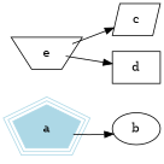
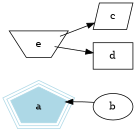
  digraph {
    rankdir=LR
    node [shape=polygon]
    a [color=lightblue peripheries=3 sides=5 style=filled]
    b [shape=""]
    c [lable="hello world" sides=4 skew=0.4]
    d [shape=invtriange]
    e [distortion=.7 side=4]
-   a -> b
+   b -> a
    e -> c
    e -> d
  }
